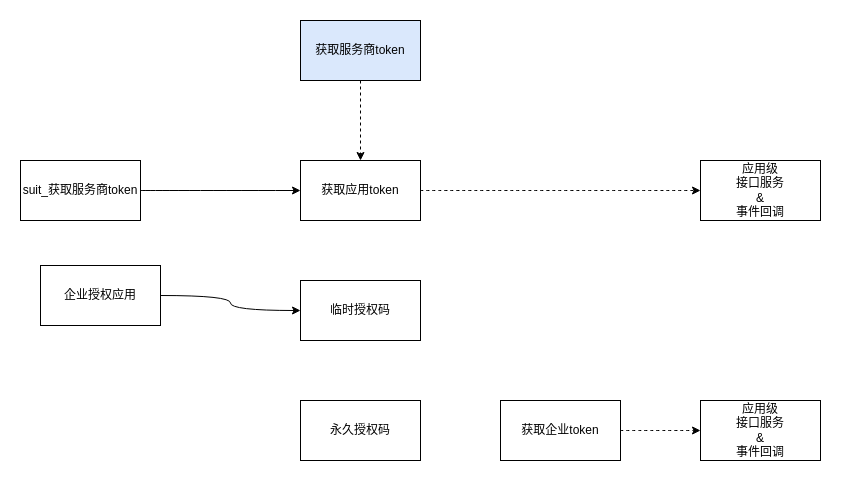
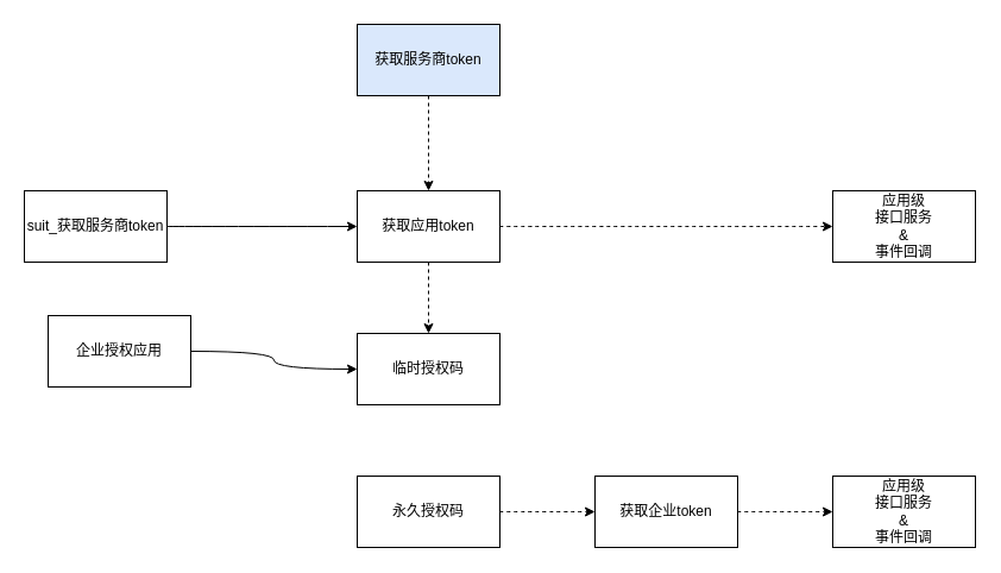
  <mxCell id="0" />
  <mxCell id="1" parent="0" />
  <mxCell id="2" style="edgeStyle=orthogonalEdgeStyle;rounded=0;orthogonalLoop=1;jettySize=auto;html=1;exitX=0.5;exitY=1;exitDx=0;exitDy=0;entryX=0.5;entryY=0;entryDx=0;entryDy=0;dashed=1;" edge="1" parent="1" source="3" target="6"><mxGeometry relative="1" as="geometry" /></mxCell>
  <mxCell id="3" value="获取服务商token" style="rounded=0;whiteSpace=wrap;html=1;fillColor=#dae8fc;" vertex="1" parent="1"><mxGeometry x="300" y="20" width="120" height="60" as="geometry" /></mxCell>
+ <mxCell id="4" style="edgeStyle=orthogonalEdgeStyle;rounded=0;orthogonalLoop=1;jettySize=auto;html=1;exitX=0.5;exitY=1;exitDx=0;exitDy=0;entryX=0.5;entryY=0;entryDx=0;entryDy=0;dashed=1;" edge="1" parent="1" source="6" target="11"><mxGeometry relative="1" as="geometry" /></mxCell>
  <mxCell id="5" style="edgeStyle=orthogonalEdgeStyle;curved=1;orthogonalLoop=1;jettySize=auto;html=1;exitX=1;exitY=0.5;exitDx=0;exitDy=0;entryX=0;entryY=0.5;entryDx=0;entryDy=0;dashed=1;" edge="1" parent="1" source="6" target="9"><mxGeometry relative="1" as="geometry" /></mxCell>
  <mxCell id="6" value="获取应用token" style="rounded=0;whiteSpace=wrap;html=1;" vertex="1" parent="1"><mxGeometry x="300" y="160" width="120" height="60" as="geometry" /></mxCell>
  <mxCell id="7" style="edgeStyle=orthogonalEdgeStyle;curved=1;orthogonalLoop=1;jettySize=auto;html=1;exitX=1;exitY=0.5;exitDx=0;exitDy=0;entryX=0;entryY=0.5;entryDx=0;entryDy=0;dashed=1;" edge="1" parent="1" source="8" target="15"><mxGeometry relative="1" as="geometry" /></mxCell>
  <mxCell id="8" value="获取企业token" style="rounded=0;whiteSpace=wrap;html=1;" vertex="1" parent="1"><mxGeometry x="500" y="400" width="120" height="60" as="geometry" /></mxCell>
  <mxCell id="9" value="应用级&lt;br&gt;接口服务&lt;br&gt;&amp;amp;&lt;br&gt;事件回调" style="rounded=0;whiteSpace=wrap;html=1;gradientColor=#ffffff;" vertex="1" parent="1"><mxGeometry x="700" y="160" width="120" height="60" as="geometry" /></mxCell>
+ <mxCell id="10" style="edgeStyle=orthogonalEdgeStyle;curved=1;orthogonalLoop=1;jettySize=auto;html=1;exitX=1;exitY=0.5;exitDx=0;exitDy=0;entryX=0;entryY=0.5;entryDx=0;entryDy=0;dashed=1;" edge="1" parent="1" source="14" target="8"><mxGeometry relative="1" as="geometry" /></mxCell>
  <mxCell id="11" value="临时授权码" style="rounded=0;whiteSpace=wrap;html=1;" vertex="1" parent="1"><mxGeometry x="300" y="280" width="120" height="60" as="geometry" /></mxCell>
  <mxCell id="12" style="edgeStyle=orthogonalEdgeStyle;orthogonalLoop=1;jettySize=auto;html=1;exitX=1;exitY=0.5;exitDx=0;exitDy=0;entryX=0;entryY=0.5;entryDx=0;entryDy=0;curved=1;" edge="1" parent="1" source="13" target="11"><mxGeometry relative="1" as="geometry" /></mxCell>
  <mxCell id="13" value="企业授权应用" style="rounded=0;whiteSpace=wrap;html=1;" vertex="1" parent="1"><mxGeometry x="40" y="265" width="120" height="60" as="geometry" /></mxCell>
  <mxCell id="14" value="永久授权码" style="rounded=0;whiteSpace=wrap;html=1;gradientColor=#ffffff;" vertex="1" parent="1"><mxGeometry x="300" y="400" width="120" height="60" as="geometry" /></mxCell>
  <mxCell id="15" value="应用级&lt;br&gt;接口服务&lt;br&gt;&amp;amp;&lt;br&gt;事件回调" style="rounded=0;whiteSpace=wrap;html=1;gradientColor=#ffffff;" vertex="1" parent="1"><mxGeometry x="700" y="400" width="120" height="60" as="geometry" /></mxCell>
  <mxCell id="16" style="edgeStyle=orthogonalEdgeStyle;curved=1;orthogonalLoop=1;jettySize=auto;html=1;exitX=1;exitY=0.5;exitDx=0;exitDy=0;entryX=0;entryY=0.5;entryDx=0;entryDy=0;" edge="1" parent="1" source="17" target="6"><mxGeometry relative="1" as="geometry" /></mxCell>
  <mxCell id="17" value="suit_获取服务商token" style="rounded=0;whiteSpace=wrap;html=1;gradientColor=#ffffff;" vertex="1" parent="1"><mxGeometry x="20" y="160" width="120" height="60" as="geometry" /></mxCell>
